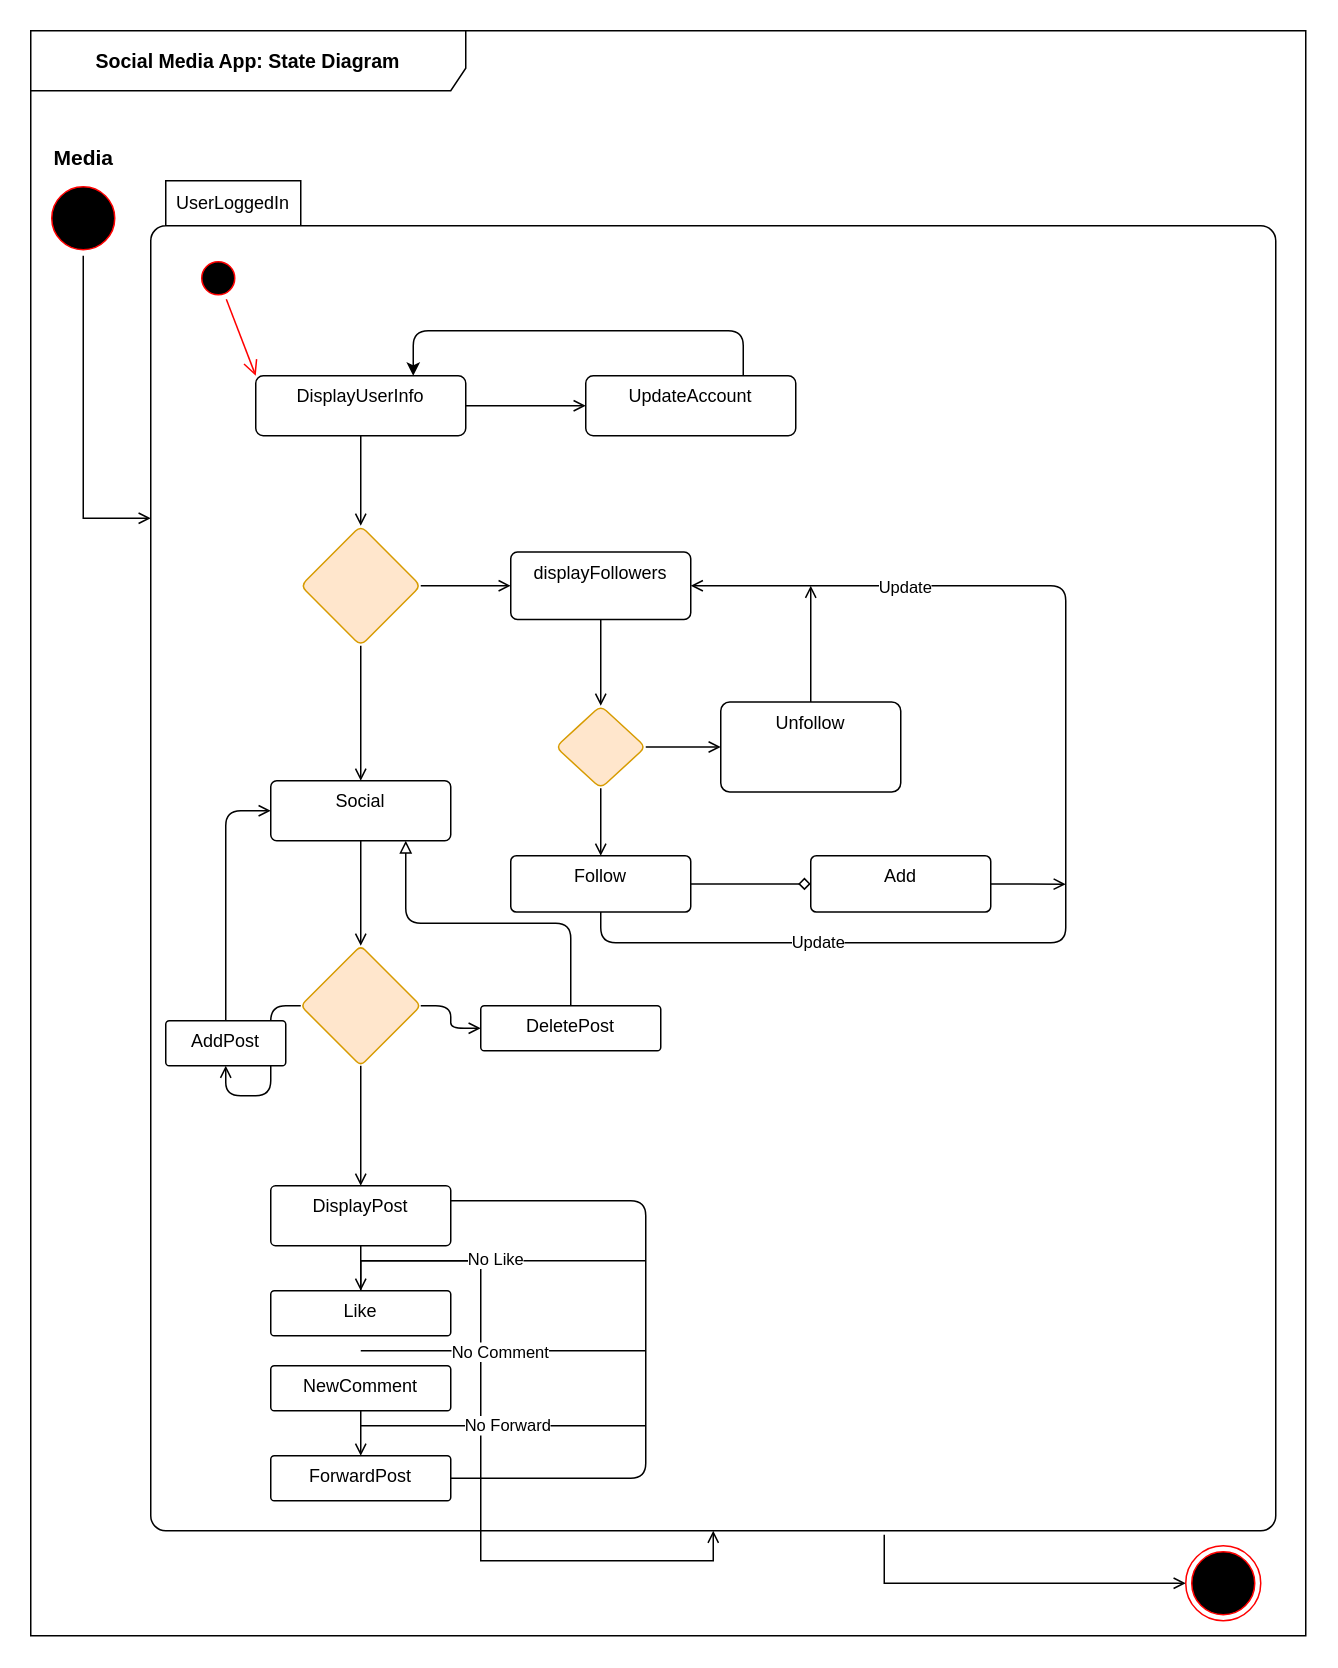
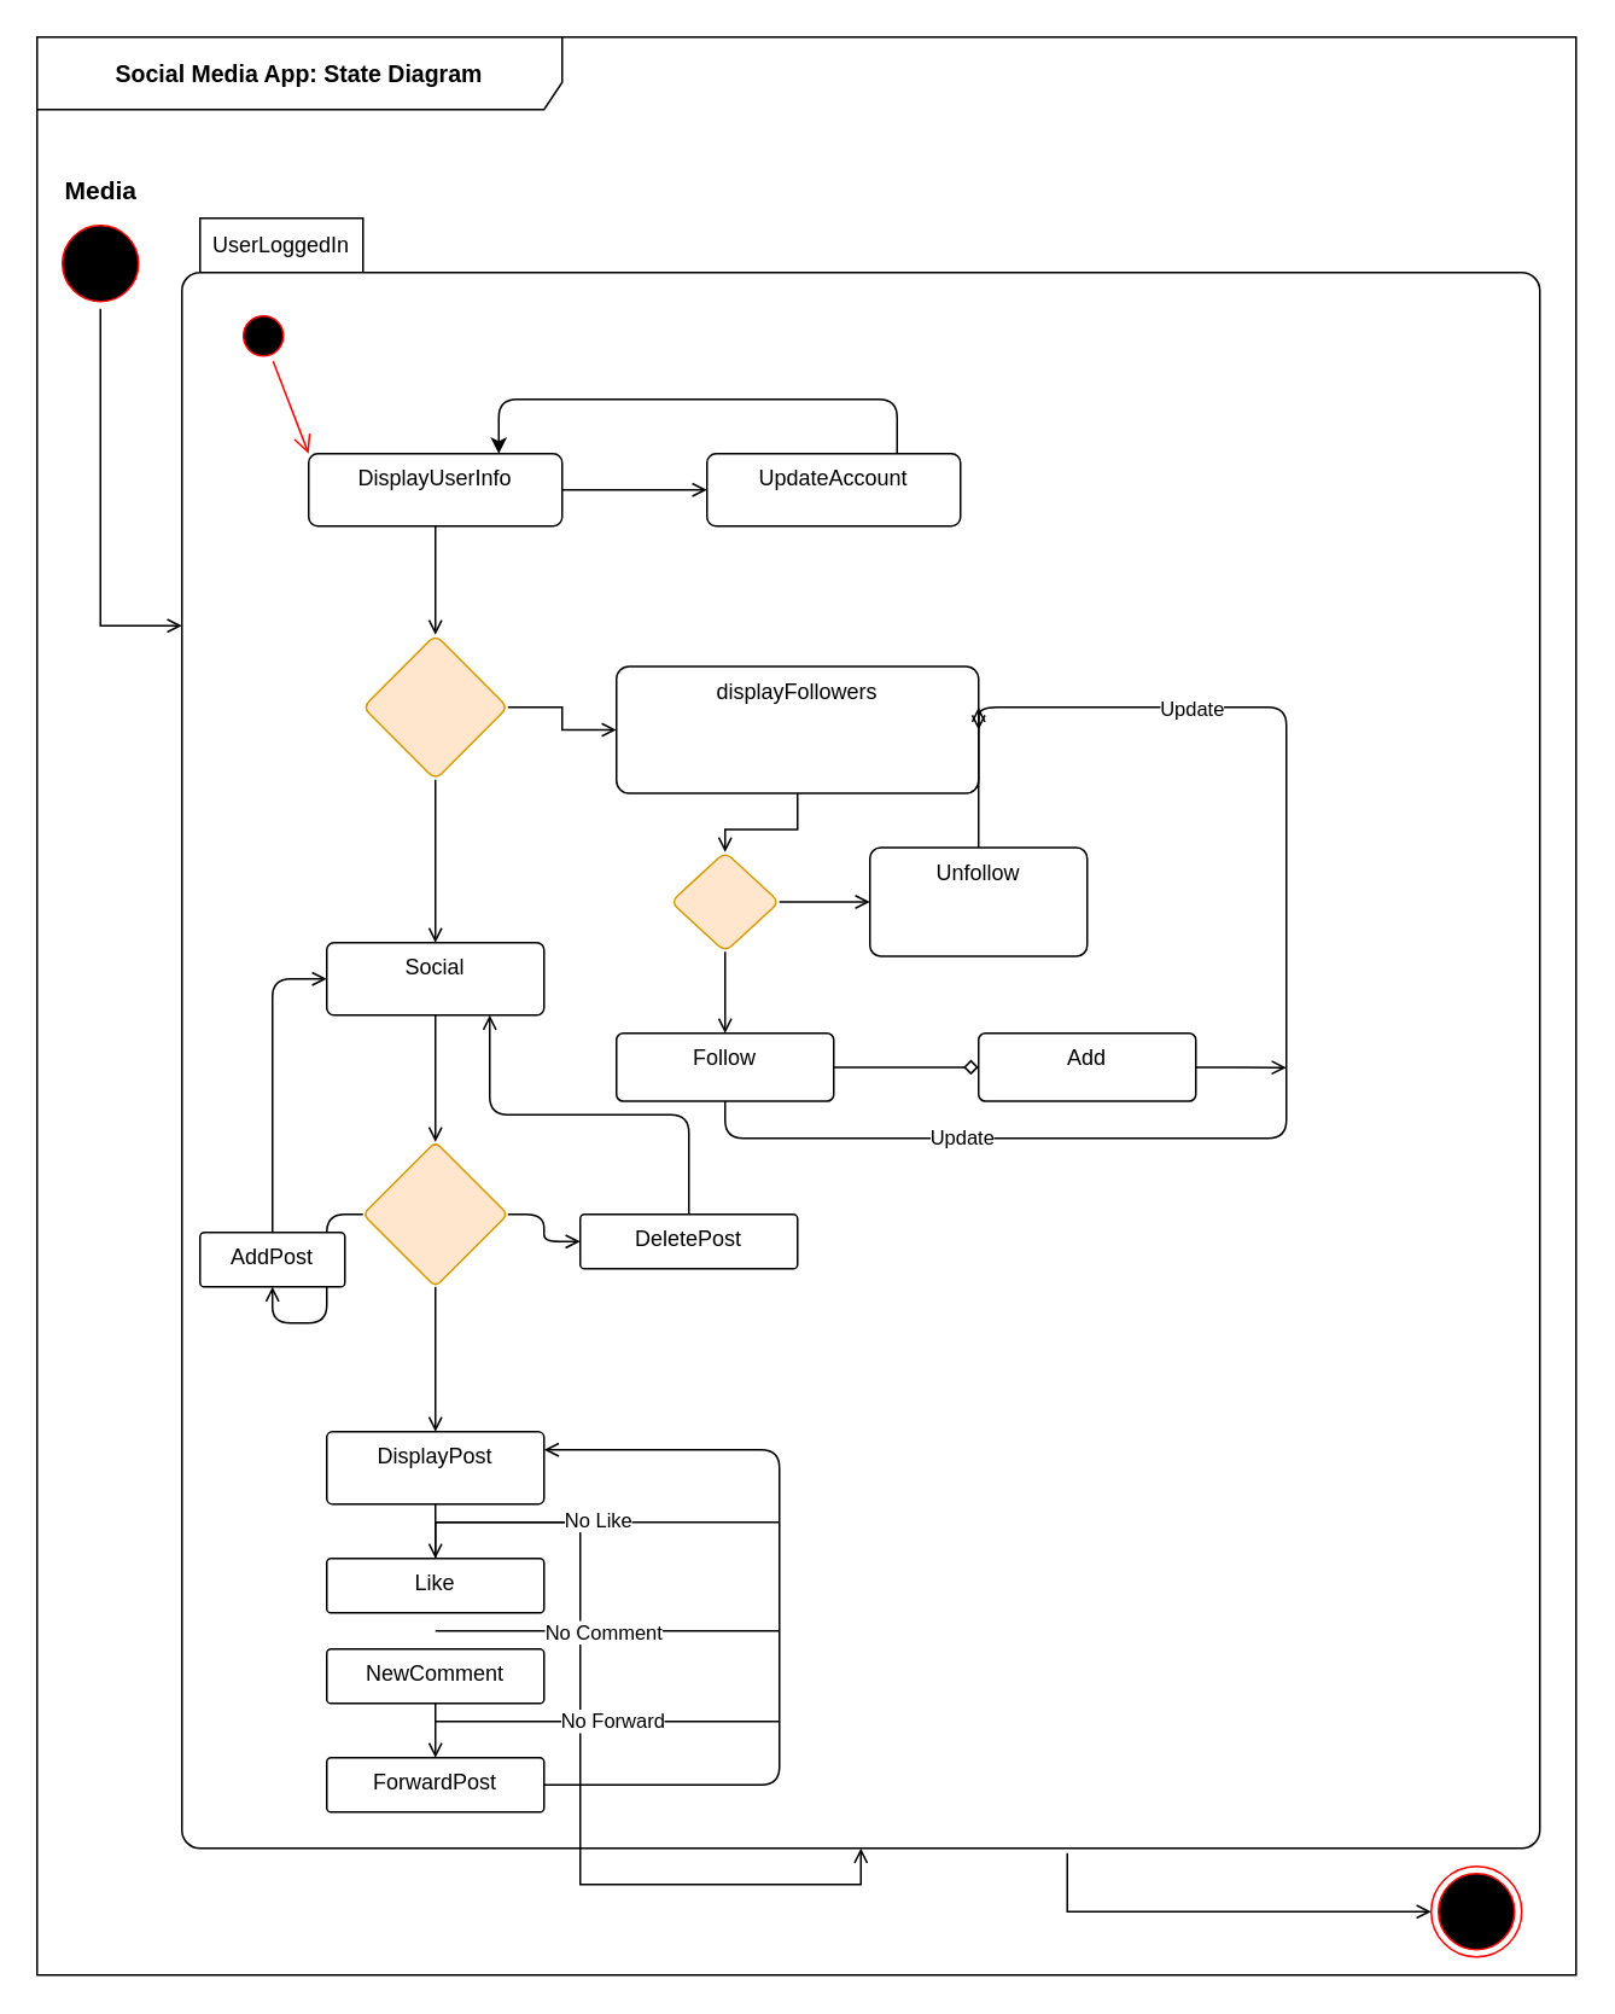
  <mxCell id="0" />
  <mxCell id="1" parent="0" />
  <mxCell id="2" value="&lt;b&gt;&lt;font style=&quot;font-size: 13px;&quot;&gt;Social Media App: State Diagram&lt;/font&gt;&lt;/b&gt;" style="shape=umlFrame;whiteSpace=wrap;html=1;pointerEvents=0;width=290;height=40;" vertex="1" parent="1"><mxGeometry width="850" height="1070" as="geometry" x="20" y="20" /></mxCell>
  <mxCell id="3" style="edgeStyle=orthogonalEdgeStyle;rounded=0;orthogonalLoop=1;jettySize=auto;html=1;entryX=0;entryY=0.5;entryDx=0;entryDy=0;exitX=0.652;exitY=1.003;exitDx=0;exitDy=0;exitPerimeter=0;endArrow=open;endFill=0;" edge="1" parent="1" source="8" target="7"><mxGeometry relative="1" as="geometry"><mxPoint x="455" y="990" as="sourcePoint" /></mxGeometry></mxCell>
  <mxCell id="4" value="" style="ellipse;html=1;shape=startState;fillColor=#000000;strokeColor=#ff0000;" vertex="1" parent="1"><mxGeometry x="30" y="120" width="50" height="50" as="geometry" /></mxCell>
  <mxCell id="5" value="Media" style="text;html=1;align=center;verticalAlign=middle;resizable=0;points=[];autosize=1;strokeColor=none;fillColor=none;fontStyle=1;fontSize=14;" vertex="1" parent="1"><mxGeometry x="25" y="90" width="60" height="30" as="geometry" /></mxCell>
  <mxCell id="6" style="edgeStyle=orthogonalEdgeStyle;rounded=0;orthogonalLoop=1;jettySize=auto;html=1;exitX=0.5;exitY=1;exitDx=0;exitDy=0;entryX=0;entryY=0;entryDx=0;entryDy=225;entryPerimeter=0;endArrow=open;endFill=0;" edge="1" parent="1" source="4" target="8"><mxGeometry relative="1" as="geometry"><mxPoint x="90" y="411.9" as="targetPoint" /></mxGeometry></mxCell>
  <mxCell id="7" value="" style="ellipse;html=1;shape=endState;fillColor=#000000;strokeColor=#ff0000;" vertex="1" parent="1"><mxGeometry x="790" y="1030" width="50" height="50" as="geometry" /></mxCell>
  <mxCell id="8" value="UserLoggedIn" style="shape=folder;align=center;verticalAlign=middle;fontStyle=0;tabWidth=100;tabHeight=30;tabPosition=left;html=1;boundedLbl=1;labelInHeader=1;rounded=1;absoluteArcSize=1;arcSize=10;whiteSpace=wrap;" vertex="1" parent="1"><mxGeometry x="100" y="120" width="750" height="900" as="geometry" /></mxCell>
  <mxCell id="9" value="" style="ellipse;html=1;shape=startState;fillColor=#000000;strokeColor=#ff0000;" vertex="1" parent="1"><mxGeometry x="130" y="170" width="30" height="30" as="geometry" /></mxCell>
  <mxCell id="10" value="" style="html=1;verticalAlign=bottom;endArrow=open;endSize=8;strokeColor=#ff0000;rounded=0;entryX=0;entryY=0;entryDx=0;entryDy=0;" edge="1" source="9" parent="1" target="13"><mxGeometry relative="1" as="geometry"><mxPoint x="145" y="260" as="targetPoint" /></mxGeometry></mxCell>
  <mxCell id="11" value="" style="edgeStyle=orthogonalEdgeStyle;rounded=0;orthogonalLoop=1;jettySize=auto;html=1;endArrow=open;endFill=0;" edge="1" parent="1" source="13" target="15"><mxGeometry relative="1" as="geometry" /></mxCell>
  <mxCell id="12" value="" style="edgeStyle=orthogonalEdgeStyle;rounded=0;orthogonalLoop=1;jettySize=auto;html=1;endArrow=open;endFill=0;" edge="1" parent="1" source="13" target="18"><mxGeometry relative="1" as="geometry" /></mxCell>
  <mxCell id="13" value="DisplayUserInfo" style="html=1;align=center;verticalAlign=top;rounded=1;absoluteArcSize=1;arcSize=10;dashed=0;whiteSpace=wrap;" vertex="1" parent="1"><mxGeometry x="170" y="250" width="140" height="40" as="geometry" /></mxCell>
  <mxCell id="14" style="edgeStyle=orthogonalEdgeStyle;rounded=1;orthogonalLoop=1;jettySize=auto;html=1;exitX=0.75;exitY=0;exitDx=0;exitDy=0;entryX=0.75;entryY=0;entryDx=0;entryDy=0;" edge="1" parent="1" source="15" target="13"><mxGeometry relative="1" as="geometry"><Array as="points"><mxPoint x="495" y="220" /><mxPoint x="275" y="220" /></Array></mxGeometry></mxCell>
  <mxCell id="15" value="UpdateAccount" style="html=1;align=center;verticalAlign=top;rounded=1;absoluteArcSize=1;arcSize=10;dashed=0;whiteSpace=wrap;" vertex="1" parent="1"><mxGeometry x="390" y="250" width="140" height="40" as="geometry" /></mxCell>
  <mxCell id="16" value="" style="edgeStyle=orthogonalEdgeStyle;rounded=0;orthogonalLoop=1;jettySize=auto;html=1;endArrow=open;endFill=0;" edge="1" parent="1" source="18" target="20"><mxGeometry relative="1" as="geometry" /></mxCell>
  <mxCell id="17" value="" style="edgeStyle=orthogonalEdgeStyle;rounded=0;orthogonalLoop=1;jettySize=auto;html=1;endArrow=open;endFill=0;" edge="1" parent="1" source="18" target="34"><mxGeometry relative="1" as="geometry" /></mxCell>
  <mxCell id="18" value="" style="rhombus;whiteSpace=wrap;html=1;verticalAlign=top;rounded=1;arcSize=10;dashed=0;fillColor=#ffe6cc;strokeColor=#d79b00;" vertex="1" parent="1"><mxGeometry x="200" y="350" width="80" height="80" as="geometry" /></mxCell>
  <mxCell id="19" value="" style="edgeStyle=orthogonalEdgeStyle;rounded=0;orthogonalLoop=1;jettySize=auto;html=1;endArrow=open;endFill=0;" edge="1" parent="1" source="20" target="23"><mxGeometry relative="1" as="geometry" /></mxCell>
- <mxCell id="20" value="displayFollowers" style="whiteSpace=wrap;html=1;verticalAlign=top;rounded=1;arcSize=10;dashed=0;" vertex="1" parent="1"><mxGeometry x="340" y="367.5" width="120" height="45" as="geometry" /></mxCell>
+ <mxCell id="20" value="displayFollowers" style="whiteSpace=wrap;html=1;verticalAlign=top;rounded=1;arcSize=10;dashed=0;" vertex="1" parent="1"><mxGeometry x="340" y="367.5" width="200" height="70" as="geometry" /></mxCell>
  <mxCell id="21" value="" style="edgeStyle=orthogonalEdgeStyle;rounded=0;orthogonalLoop=1;jettySize=auto;html=1;endArrow=open;endFill=0;" edge="1" parent="1" source="23" target="25"><mxGeometry relative="1" as="geometry" /></mxCell>
  <mxCell id="22" value="" style="edgeStyle=orthogonalEdgeStyle;rounded=0;orthogonalLoop=1;jettySize=auto;html=1;endArrow=open;endFill=0;" edge="1" parent="1" source="23" target="30"><mxGeometry relative="1" as="geometry" /></mxCell>
  <mxCell id="23" value="" style="rhombus;whiteSpace=wrap;html=1;verticalAlign=top;rounded=1;arcSize=10;dashed=0;fillColor=#ffe6cc;strokeColor=#d79b00;" vertex="1" parent="1"><mxGeometry x="370" y="470" width="60" height="55" as="geometry" /></mxCell>
  <mxCell id="24" style="edgeStyle=orthogonalEdgeStyle;rounded=0;orthogonalLoop=1;jettySize=auto;html=1;exitX=0.5;exitY=0;exitDx=0;exitDy=0;endArrow=open;endFill=0;" edge="1" parent="1" source="25"><mxGeometry relative="1" as="geometry"><mxPoint x="540" y="390" as="targetPoint" /></mxGeometry></mxCell>
  <mxCell id="25" value="Unfollow" style="whiteSpace=wrap;html=1;verticalAlign=top;rounded=1;arcSize=10;dashed=0;" vertex="1" parent="1"><mxGeometry x="480" y="467.5" width="120" height="60" as="geometry" /></mxCell>
  <mxCell id="26" value="" style="edgeStyle=orthogonalEdgeStyle;rounded=0;orthogonalLoop=1;jettySize=auto;html=1;endArrow=diamond;endFill=0;" edge="1" parent="1" source="30" target="32"><mxGeometry relative="1" as="geometry" /></mxCell>
  <mxCell id="27" style="edgeStyle=orthogonalEdgeStyle;rounded=1;orthogonalLoop=1;jettySize=auto;html=1;exitX=0.5;exitY=1;exitDx=0;exitDy=0;entryX=1;entryY=0.5;entryDx=0;entryDy=0;endArrow=open;endFill=0;" edge="1" parent="1" source="30" target="20"><mxGeometry relative="1" as="geometry"><Array as="points"><mxPoint x="400" y="628" /><mxPoint x="710" y="628" /><mxPoint x="710" y="390" /></Array></mxGeometry></mxCell>
  <mxCell id="28" value="Update" style="edgeLabel;html=1;align=center;verticalAlign=middle;resizable=0;points=[];" vertex="1" connectable="0" parent="27"><mxGeometry x="-0.598" y="1" relative="1" as="geometry"><mxPoint as="offset" /></mxGeometry></mxCell>
  <mxCell id="29" value="Update" style="edgeLabel;html=1;align=center;verticalAlign=middle;resizable=0;points=[];" vertex="1" connectable="0" parent="27"><mxGeometry x="0.653" relative="1" as="geometry"><mxPoint as="offset" /></mxGeometry></mxCell>
  <mxCell id="30" value="Follow" style="whiteSpace=wrap;html=1;verticalAlign=top;rounded=1;arcSize=10;dashed=0;" vertex="1" parent="1"><mxGeometry x="340" y="570" width="120" height="37.5" as="geometry" /></mxCell>
  <mxCell id="31" style="edgeStyle=orthogonalEdgeStyle;rounded=0;orthogonalLoop=1;jettySize=auto;html=1;exitX=1;exitY=0.5;exitDx=0;exitDy=0;endArrow=open;endFill=0;" edge="1" parent="1" source="32"><mxGeometry relative="1" as="geometry"><mxPoint x="710" y="589" as="targetPoint" /></mxGeometry></mxCell>
  <mxCell id="32" value="Add" style="whiteSpace=wrap;html=1;verticalAlign=top;rounded=1;arcSize=10;dashed=0;" vertex="1" parent="1"><mxGeometry x="540" y="570" width="120" height="37.5" as="geometry" /></mxCell>
  <mxCell id="33" value="" style="edgeStyle=orthogonalEdgeStyle;rounded=0;orthogonalLoop=1;jettySize=auto;html=1;endArrow=open;endFill=0;" edge="1" parent="1" source="34" target="38"><mxGeometry relative="1" as="geometry" /></mxCell>
  <mxCell id="34" value="Social" style="whiteSpace=wrap;html=1;verticalAlign=top;rounded=1;arcSize=10;dashed=0;" vertex="1" parent="1"><mxGeometry x="180" y="520" width="120" height="40" as="geometry" /></mxCell>
  <mxCell id="35" style="edgeStyle=orthogonalEdgeStyle;rounded=1;orthogonalLoop=1;jettySize=auto;html=1;exitX=0;exitY=0.5;exitDx=0;exitDy=0;entryX=0.5;entryY=1;entryDx=0;entryDy=0;endArrow=open;endFill=0;" edge="1" parent="1" source="38" target="39"><mxGeometry relative="1" as="geometry" /></mxCell>
  <mxCell id="36" value="" style="edgeStyle=orthogonalEdgeStyle;rounded=1;orthogonalLoop=1;jettySize=auto;html=1;endArrow=open;endFill=0;" edge="1" parent="1" source="38" target="42"><mxGeometry relative="1" as="geometry" /></mxCell>
  <mxCell id="37" value="" style="edgeStyle=orthogonalEdgeStyle;rounded=0;orthogonalLoop=1;jettySize=auto;html=1;endArrow=open;endFill=0;" edge="1" parent="1" source="38" target="44"><mxGeometry relative="1" as="geometry" /></mxCell>
  <mxCell id="38" value="" style="rhombus;whiteSpace=wrap;html=1;verticalAlign=top;rounded=1;arcSize=8;dashed=0;fillColor=#ffe6cc;strokeColor=#d79b00;" vertex="1" parent="1"><mxGeometry x="200" y="630" width="80" height="80" as="geometry" /></mxCell>
  <mxCell id="39" value="AddPost" style="whiteSpace=wrap;html=1;verticalAlign=top;rounded=1;arcSize=8;dashed=0;" vertex="1" parent="1"><mxGeometry x="110" y="680" width="80" height="30" as="geometry" /></mxCell>
  <mxCell id="40" style="edgeStyle=orthogonalEdgeStyle;rounded=1;orthogonalLoop=1;jettySize=auto;html=1;entryX=0;entryY=0.5;entryDx=0;entryDy=0;endArrow=open;endFill=0;" edge="1" parent="1" source="39" target="34"><mxGeometry relative="1" as="geometry" /></mxCell>
- <mxCell id="41" style="edgeStyle=orthogonalEdgeStyle;rounded=1;orthogonalLoop=1;jettySize=auto;html=1;exitX=0.5;exitY=0;exitDx=0;exitDy=0;entryX=0.75;entryY=1;entryDx=0;entryDy=0;endArrow=block;endFill=0;" edge="1" parent="1" source="42" target="34"><mxGeometry relative="1" as="geometry" /></mxCell>
+ <mxCell id="41" style="edgeStyle=orthogonalEdgeStyle;rounded=1;orthogonalLoop=1;jettySize=auto;html=1;exitX=0.5;exitY=0;exitDx=0;exitDy=0;entryX=0.75;entryY=1;entryDx=0;entryDy=0;endArrow=open;endFill=0;" edge="1" parent="1" source="42" target="34"><mxGeometry relative="1" as="geometry" /></mxCell>
  <mxCell id="42" value="DeletePost" style="whiteSpace=wrap;html=1;verticalAlign=top;rounded=1;arcSize=8;dashed=0;" vertex="1" parent="1"><mxGeometry x="320" y="670" width="120" height="30" as="geometry" /></mxCell>
  <mxCell id="43" value="" style="edgeStyle=orthogonalEdgeStyle;rounded=0;orthogonalLoop=1;jettySize=auto;html=1;endArrow=open;endFill=0;" edge="1" parent="1" source="44" target="46"><mxGeometry relative="1" as="geometry" /></mxCell>
  <mxCell id="44" value="DisplayPost" style="whiteSpace=wrap;html=1;verticalAlign=top;rounded=1;arcSize=8;dashed=0;" vertex="1" parent="1"><mxGeometry x="180" y="790" width="120" height="40" as="geometry" /></mxCell>
  <mxCell id="45" value="" style="edgeStyle=orthogonalEdgeStyle;rounded=0;orthogonalLoop=1;jettySize=auto;html=1;endArrow=open;endFill=0;" edge="1" parent="1" source="46" target="8"><mxGeometry relative="1" as="geometry" /></mxCell>
  <mxCell id="46" value="Like" style="whiteSpace=wrap;html=1;verticalAlign=top;rounded=1;arcSize=8;dashed=0;" vertex="1" parent="1"><mxGeometry x="180" y="860" width="120" height="30" as="geometry" /></mxCell>
  <mxCell id="47" value="" style="edgeStyle=orthogonalEdgeStyle;rounded=0;orthogonalLoop=1;jettySize=auto;html=1;endArrow=open;endFill=0;" edge="1" parent="1" source="48" target="50"><mxGeometry relative="1" as="geometry" /></mxCell>
  <mxCell id="48" value="NewComment" style="whiteSpace=wrap;html=1;verticalAlign=top;rounded=1;arcSize=8;dashed=0;" vertex="1" parent="1"><mxGeometry x="180" y="910" width="120" height="30" as="geometry" /></mxCell>
- <mxCell id="49" style="edgeStyle=orthogonalEdgeStyle;rounded=1;orthogonalLoop=1;jettySize=auto;html=1;exitX=1;exitY=0.5;exitDx=0;exitDy=0;entryX=1;entryY=0.25;entryDx=0;entryDy=0;endArrow=none;endFill=0;" edge="1" parent="1" source="50" target="44"><mxGeometry relative="1" as="geometry"><Array as="points"><mxPoint x="430" y="985" /><mxPoint x="430" y="800" /></Array></mxGeometry></mxCell>
+ <mxCell id="49" style="edgeStyle=orthogonalEdgeStyle;rounded=1;orthogonalLoop=1;jettySize=auto;html=1;exitX=1;exitY=0.5;exitDx=0;exitDy=0;entryX=1;entryY=0.25;entryDx=0;entryDy=0;endArrow=open;endFill=0;" edge="1" parent="1" source="50" target="44"><mxGeometry relative="1" as="geometry"><Array as="points"><mxPoint x="430" y="985" /><mxPoint x="430" y="800" /></Array></mxGeometry></mxCell>
  <mxCell id="50" value="ForwardPost" style="whiteSpace=wrap;html=1;verticalAlign=top;rounded=1;arcSize=8;dashed=0;" vertex="1" parent="1"><mxGeometry x="180" y="970" width="120" height="30" as="geometry" /></mxCell>
  <mxCell id="51" value="" style="endArrow=none;html=1;rounded=0;" edge="1" parent="1"><mxGeometry width="50" height="50" relative="1" as="geometry"><mxPoint x="240" y="840" as="sourcePoint" /><mxPoint x="430" y="840" as="targetPoint" /></mxGeometry></mxCell>
  <mxCell id="52" value="No Like" style="edgeLabel;html=1;align=center;verticalAlign=middle;resizable=0;points=[];" vertex="1" connectable="0" parent="51"><mxGeometry x="-0.063" y="2" relative="1" as="geometry"><mxPoint as="offset" /></mxGeometry></mxCell>
  <mxCell id="53" value="" style="endArrow=none;html=1;rounded=0;" edge="1" parent="1"><mxGeometry width="50" height="50" relative="1" as="geometry"><mxPoint x="240" y="900" as="sourcePoint" /><mxPoint x="430" y="900" as="targetPoint" /></mxGeometry></mxCell>
  <mxCell id="54" value="No Comment" style="edgeLabel;html=1;align=center;verticalAlign=middle;resizable=0;points=[];" vertex="1" connectable="0" parent="53"><mxGeometry x="-0.032" relative="1" as="geometry"><mxPoint as="offset" /></mxGeometry></mxCell>
  <mxCell id="55" value="" style="endArrow=none;html=1;rounded=0;" edge="1" parent="1"><mxGeometry width="50" height="50" relative="1" as="geometry"><mxPoint x="240" y="950" as="sourcePoint" /><mxPoint x="430" y="950" as="targetPoint" /></mxGeometry></mxCell>
  <mxCell id="56" value="No Forward" style="edgeLabel;html=1;align=center;verticalAlign=middle;resizable=0;points=[];" vertex="1" connectable="0" parent="55"><mxGeometry x="0.021" y="1" relative="1" as="geometry"><mxPoint as="offset" /></mxGeometry></mxCell>
